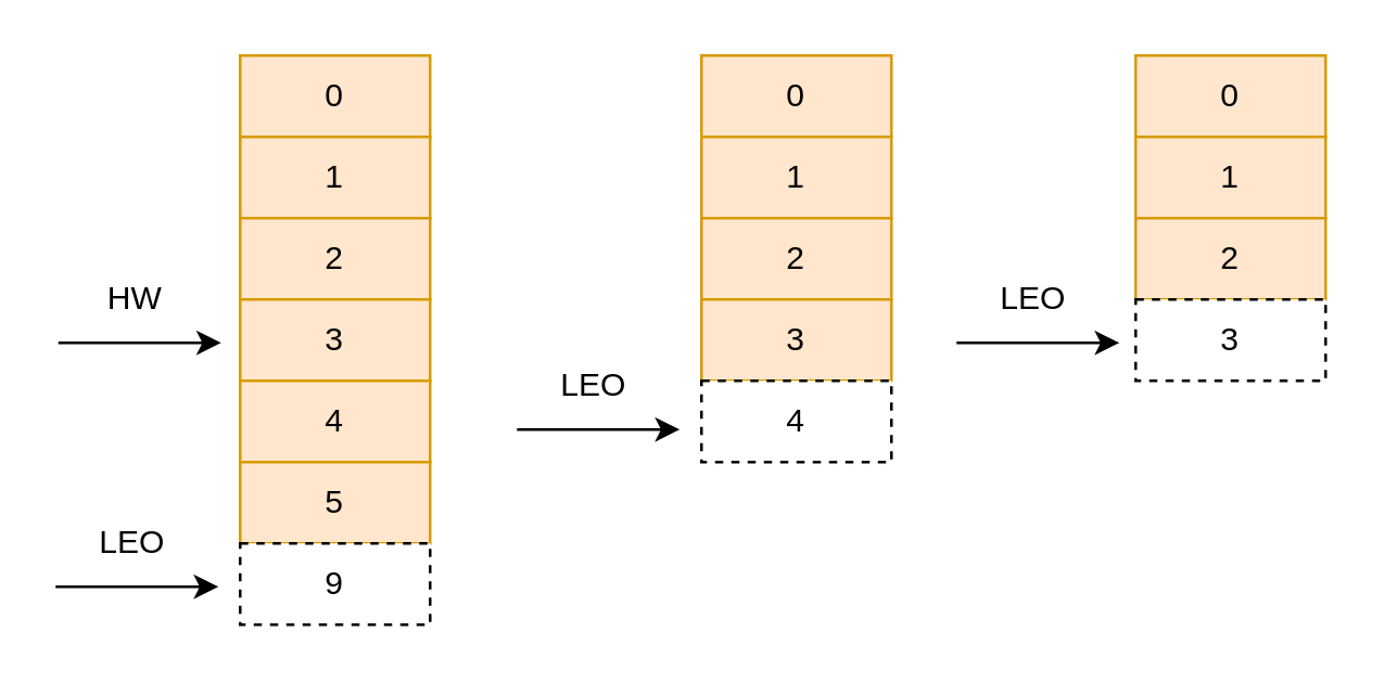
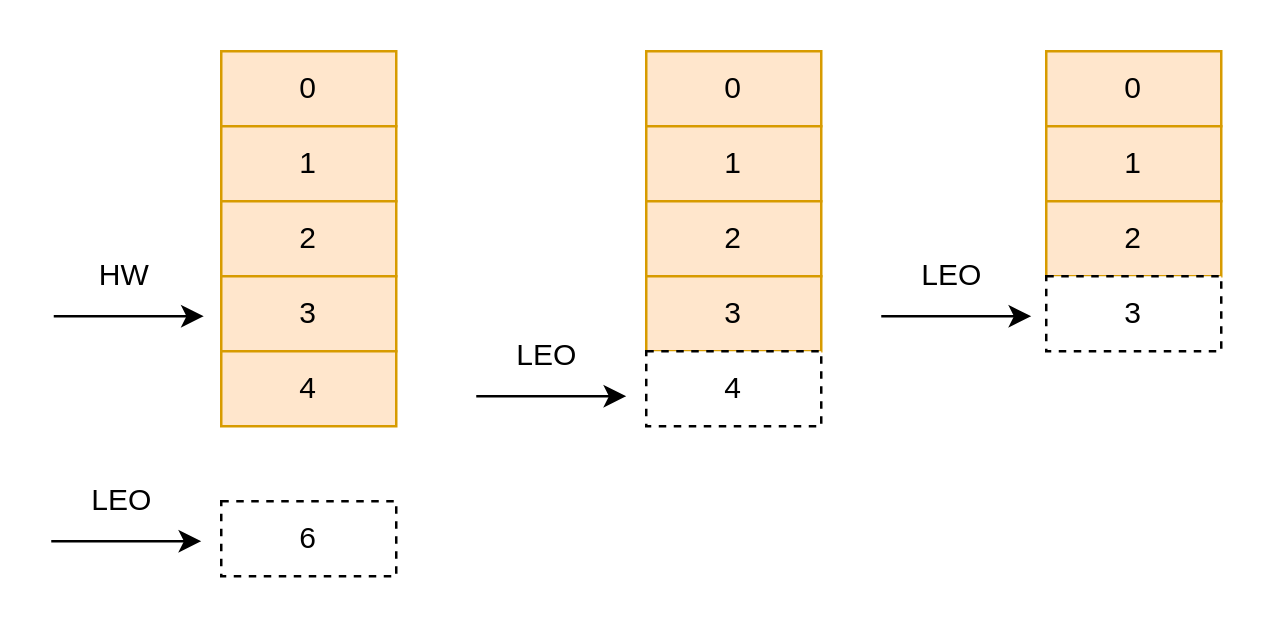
  <mxCell id="0" />
  <mxCell id="1" parent="0" />
  <mxCell id="2" value="0" style="rounded=0;whiteSpace=wrap;html=1;fillColor=#ffe6cc;strokeColor=#d79b00;" vertex="1" parent="1"><mxGeometry x="88" y="20" width="70" height="30" as="geometry" /></mxCell>
  <mxCell id="3" value="1" style="rounded=0;whiteSpace=wrap;html=1;fillColor=#ffe6cc;strokeColor=#d79b00;" vertex="1" parent="1"><mxGeometry x="88" y="50" width="70" height="30" as="geometry" /></mxCell>
  <mxCell id="4" value="2" style="rounded=0;whiteSpace=wrap;html=1;fillColor=#ffe6cc;strokeColor=#d79b00;" vertex="1" parent="1"><mxGeometry x="88" y="80" width="70" height="30" as="geometry" /></mxCell>
  <mxCell id="5" value="3" style="rounded=0;whiteSpace=wrap;html=1;fillColor=#ffe6cc;strokeColor=#d79b00;" vertex="1" parent="1"><mxGeometry x="88" y="110" width="70" height="30" as="geometry" /></mxCell>
  <mxCell id="6" value="4" style="rounded=0;whiteSpace=wrap;html=1;fillColor=#ffe6cc;strokeColor=#d79b00;" vertex="1" parent="1"><mxGeometry x="88" y="140" width="70" height="30" as="geometry" /></mxCell>
- <mxCell id="7" value="5" style="rounded=0;whiteSpace=wrap;html=1;fillColor=#ffe6cc;strokeColor=#d79b00;" vertex="1" parent="1"><mxGeometry x="88" y="170" width="70" height="30" as="geometry" /></mxCell>
- <mxCell id="8" value="9" style="rounded=0;whiteSpace=wrap;html=1;dashed=1;" vertex="1" parent="1"><mxGeometry x="88" y="200" width="70" height="30" as="geometry" /></mxCell>
+ <mxCell id="8" value="6" style="rounded=0;whiteSpace=wrap;html=1;dashed=1;" vertex="1" parent="1"><mxGeometry x="88" y="200" width="70" height="30" as="geometry" /></mxCell>
  <mxCell id="9" value="0" style="rounded=0;whiteSpace=wrap;html=1;fillColor=#ffe6cc;strokeColor=#d79b00;" vertex="1" parent="1"><mxGeometry x="258" y="20" width="70" height="30" as="geometry" /></mxCell>
  <mxCell id="10" value="1" style="rounded=0;whiteSpace=wrap;html=1;fillColor=#ffe6cc;strokeColor=#d79b00;" vertex="1" parent="1"><mxGeometry x="258" y="50" width="70" height="30" as="geometry" /></mxCell>
  <mxCell id="11" value="2" style="rounded=0;whiteSpace=wrap;html=1;fillColor=#ffe6cc;strokeColor=#d79b00;" vertex="1" parent="1"><mxGeometry x="258" y="80" width="70" height="30" as="geometry" /></mxCell>
  <mxCell id="12" value="3" style="rounded=0;whiteSpace=wrap;html=1;fillColor=#ffe6cc;strokeColor=#d79b00;" vertex="1" parent="1"><mxGeometry x="258" y="110" width="70" height="30" as="geometry" /></mxCell>
  <mxCell id="13" value="4" style="rounded=0;whiteSpace=wrap;html=1;dashed=1;" vertex="1" parent="1"><mxGeometry x="258" y="140" width="70" height="30" as="geometry" /></mxCell>
  <mxCell id="14" value="0" style="rounded=0;whiteSpace=wrap;html=1;fillColor=#ffe6cc;strokeColor=#d79b00;" vertex="1" parent="1"><mxGeometry x="418" y="20" width="70" height="30" as="geometry" /></mxCell>
  <mxCell id="15" value="1" style="rounded=0;whiteSpace=wrap;html=1;fillColor=#ffe6cc;strokeColor=#d79b00;" vertex="1" parent="1"><mxGeometry x="418" y="50" width="70" height="30" as="geometry" /></mxCell>
  <mxCell id="16" value="2" style="rounded=0;whiteSpace=wrap;html=1;fillColor=#ffe6cc;strokeColor=#d79b00;" vertex="1" parent="1"><mxGeometry x="418" y="80" width="70" height="30" as="geometry" /></mxCell>
  <mxCell id="17" value="3" style="rounded=0;whiteSpace=wrap;html=1;dashed=1;" vertex="1" parent="1"><mxGeometry x="418" y="110" width="70" height="30" as="geometry" /></mxCell>
  <mxCell id="18" value="" style="endArrow=classic;html=1;rounded=0;" edge="1" parent="1"><mxGeometry width="50" height="50" relative="1" as="geometry"><mxPoint x="20" y="216" as="sourcePoint" /><mxPoint x="80" y="216" as="targetPoint" /></mxGeometry></mxCell>
  <mxCell id="19" value="LEO" style="text;html=1;align=center;verticalAlign=middle;resizable=0;points=[];autosize=1;strokeColor=none;fillColor=none;" vertex="1" parent="1"><mxGeometry x="23" y="185" width="50" height="30" as="geometry" /></mxCell>
  <mxCell id="20" value="" style="endArrow=classic;html=1;rounded=0;" edge="1" parent="1"><mxGeometry width="50" height="50" relative="1" as="geometry"><mxPoint x="190" y="158" as="sourcePoint" /><mxPoint x="250" y="158" as="targetPoint" /></mxGeometry></mxCell>
  <mxCell id="21" value="LEO" style="text;html=1;align=center;verticalAlign=middle;resizable=0;points=[];autosize=1;strokeColor=none;fillColor=none;" vertex="1" parent="1"><mxGeometry x="193" y="127" width="50" height="30" as="geometry" /></mxCell>
  <mxCell id="22" value="" style="endArrow=classic;html=1;rounded=0;" edge="1" parent="1"><mxGeometry width="50" height="50" relative="1" as="geometry"><mxPoint x="352" y="126" as="sourcePoint" /><mxPoint x="412" y="126" as="targetPoint" /></mxGeometry></mxCell>
  <mxCell id="23" value="LEO" style="text;html=1;align=center;verticalAlign=middle;resizable=0;points=[];autosize=1;strokeColor=none;fillColor=none;" vertex="1" parent="1"><mxGeometry x="355" y="95" width="50" height="30" as="geometry" /></mxCell>
  <mxCell id="24" value="" style="endArrow=classic;html=1;rounded=0;" edge="1" parent="1"><mxGeometry width="50" height="50" relative="1" as="geometry"><mxPoint x="21" y="126" as="sourcePoint" /><mxPoint x="81" y="126" as="targetPoint" /></mxGeometry></mxCell>
  <mxCell id="25" value="HW" style="text;html=1;align=center;verticalAlign=middle;resizable=0;points=[];autosize=1;strokeColor=none;fillColor=none;" vertex="1" parent="1"><mxGeometry x="29" y="95" width="40" height="30" as="geometry" /></mxCell>
